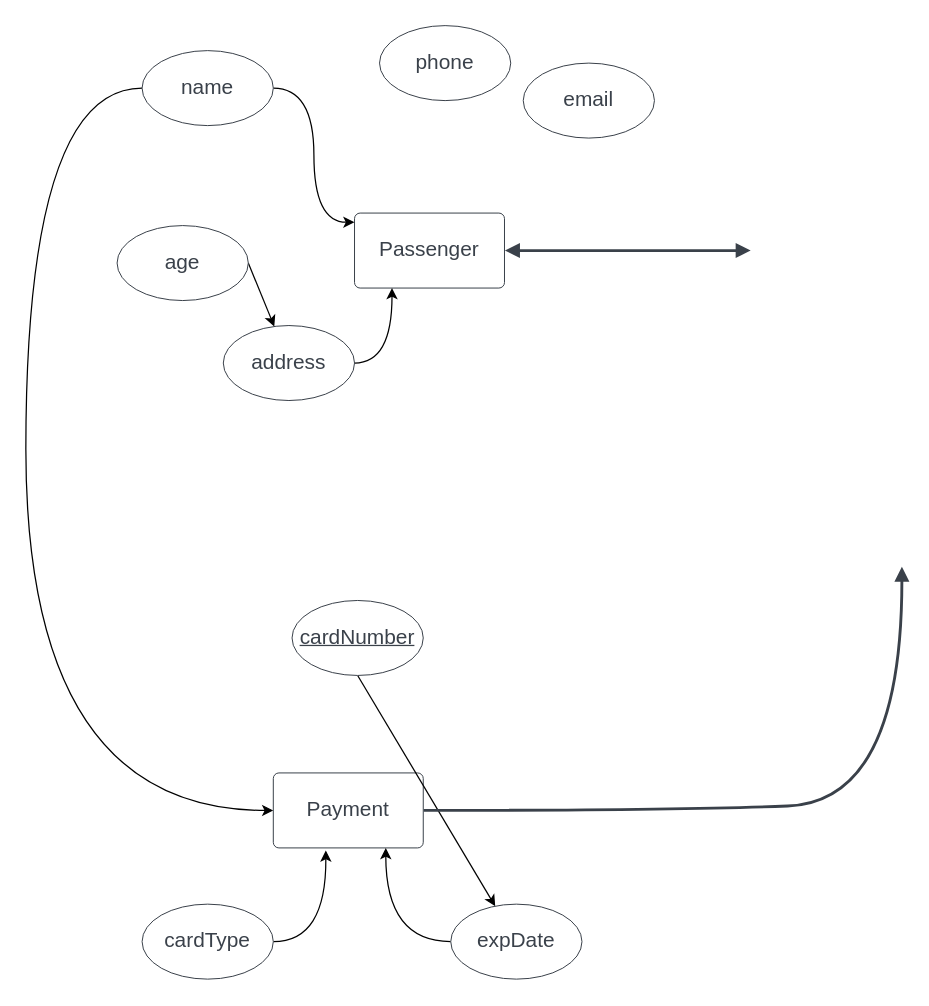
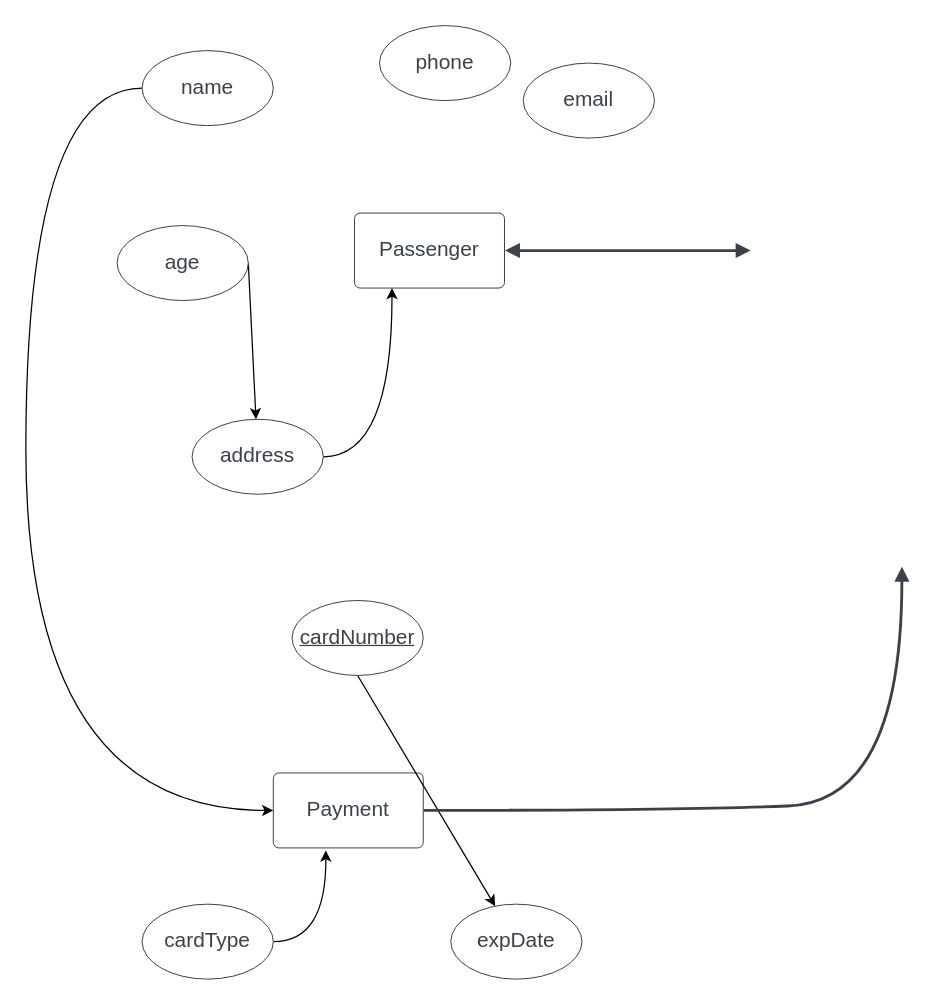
  <mxCell id="0" />
  <mxCell id="1" parent="0" />
  <mxCell id="2" value="Passenger" style="html=1;overflow=block;blockSpacing=1;whiteSpace=wrap;fontSize=16.7;fontColor=#3a414a;spacing=3.8;strokeColor=#3a414a;strokeOpacity=100;rounded=1;absoluteArcSize=1;arcSize=9;strokeWidth=0.8;lucidId=aqNc.QvGIdN3;" vertex="1" parent="1"><mxGeometry x="283" y="170" width="120" height="60" as="geometry" /></mxCell>
  <mxCell id="3" style="edgeStyle=orthogonalEdgeStyle;curved=1;rounded=0;orthogonalLoop=1;jettySize=auto;html=1;exitX=1;exitY=0.5;exitDx=0;exitDy=0;entryX=0.25;entryY=1;entryDx=0;entryDy=0;" edge="1" parent="1" source="4" target="2"><mxGeometry relative="1" as="geometry" /></mxCell>
- <mxCell id="4" value="address" style="html=1;overflow=block;blockSpacing=1;whiteSpace=wrap;ellipse;fontSize=16.7;fontColor=#3a414a;spacing=3.8;strokeColor=#3a414a;strokeOpacity=100;rounded=1;absoluteArcSize=1;arcSize=9;strokeWidth=0.8;lucidId=psNcZAqzcwH2;" vertex="1" parent="1"><mxGeometry x="178" y="260" width="105" height="60" as="geometry" /></mxCell>
+ <mxCell id="4" value="address" style="html=1;overflow=block;blockSpacing=1;whiteSpace=wrap;ellipse;fontSize=16.7;fontColor=#3a414a;spacing=3.8;strokeColor=#3a414a;strokeOpacity=100;rounded=1;absoluteArcSize=1;arcSize=9;strokeWidth=0.8;lucidId=psNcZAqzcwH2;" vertex="1" parent="1"><mxGeometry x="153" y="335" width="105" height="60" as="geometry" /></mxCell>
  <mxCell id="5" value="email" style="html=1;overflow=block;blockSpacing=1;whiteSpace=wrap;ellipse;fontSize=16.7;fontColor=#3a414a;spacing=3.8;strokeColor=#3a414a;strokeOpacity=100;rounded=1;absoluteArcSize=1;arcSize=9;strokeWidth=0.8;lucidId=YsNcjigjqjcq;" vertex="1" parent="1"><mxGeometry x="418" y="50" width="105" height="60" as="geometry" /></mxCell>
  <mxCell id="6" style="rounded=0;orthogonalLoop=1;jettySize=auto;html=1;exitX=1;exitY=0.5;exitDx=0;exitDy=0;" edge="1" parent="1" source="7" target="4"><mxGeometry relative="1" as="geometry" /></mxCell>
  <mxCell id="7" value="age" style="html=1;overflow=block;blockSpacing=1;whiteSpace=wrap;ellipse;fontSize=16.7;fontColor=#3a414a;spacing=3.8;strokeColor=#3a414a;strokeOpacity=100;rounded=1;absoluteArcSize=1;arcSize=9;strokeWidth=0.8;lucidId=3sNcCWKbgL2G;" vertex="1" parent="1"><mxGeometry x="93" y="180" width="105" height="60" as="geometry" /></mxCell>
- <mxCell id="8" style="edgeStyle=orthogonalEdgeStyle;curved=1;rounded=0;orthogonalLoop=1;jettySize=auto;html=1;exitX=1;exitY=0.5;exitDx=0;exitDy=0;entryX=0;entryY=0.122;entryDx=0;entryDy=0;entryPerimeter=0;" edge="1" parent="1" source="10" target="2"><mxGeometry relative="1" as="geometry" /></mxCell>
  <mxCell id="9" style="edgeStyle=orthogonalEdgeStyle;curved=1;rounded=0;orthogonalLoop=1;jettySize=auto;html=1;exitX=0;exitY=0.5;exitDx=0;exitDy=0;entryX=0;entryY=0.5;entryDx=0;entryDy=0;" edge="1" parent="1" source="10" target="13"><mxGeometry relative="1" as="geometry"><Array as="points"><mxPoint x="20" y="70" /><mxPoint x="20" y="648" /></Array></mxGeometry></mxCell>
  <mxCell id="10" value="name" style="html=1;overflow=block;blockSpacing=1;whiteSpace=wrap;ellipse;fontSize=16.7;fontColor=#3a414a;spacing=3.8;strokeColor=#3a414a;strokeOpacity=100;rounded=1;absoluteArcSize=1;arcSize=9;strokeWidth=0.8;lucidId=8sNcfHMIBd2_;" vertex="1" parent="1"><mxGeometry x="113" y="40" width="105" height="60" as="geometry" /></mxCell>
  <mxCell id="11" value="phone" style="html=1;overflow=block;blockSpacing=1;whiteSpace=wrap;ellipse;fontSize=16.7;fontColor=#3a414a;spacing=3.8;strokeColor=#3a414a;strokeOpacity=100;rounded=1;absoluteArcSize=1;arcSize=9;strokeWidth=0.8;lucidId=vvNc4~N1PwmI;" vertex="1" parent="1"><mxGeometry x="303" y="20" width="105" height="60" as="geometry" /></mxCell>
  <mxCell id="12" value="" style="html=1;jettySize=18;whiteSpace=wrap;fontSize=13;strokeColor=#3a414a;strokeOpacity=100;strokeWidth=2.3;rounded=1;arcSize=12;curved=1;startArrow=block;startFill=1;endArrow=block;endFill=1;exitX=1.003;exitY=0.5;exitPerimeter=0;entryX=0.017;entryY=0.5;entryPerimeter=0;lucidId=9LNcIPM_MifU;" edge="1" parent="1" source="2"><mxGeometry width="100" height="100" relative="1" as="geometry"><Array as="points"><mxPoint x="591" y="200" /><mxPoint x="413" y="200" /></Array><mxPoint x="600" y="200" as="targetPoint" /></mxGeometry></mxCell>
  <mxCell id="13" value="Payment" style="html=1;overflow=block;blockSpacing=1;whiteSpace=wrap;fontSize=16.7;fontColor=#3a414a;spacing=3.8;strokeColor=#3a414a;strokeOpacity=100;rounded=1;absoluteArcSize=1;arcSize=9;strokeWidth=0.8;lucidId=lpNcRj1GLu4f;" vertex="1" parent="1"><mxGeometry x="218" y="618" width="120" height="60" as="geometry" /></mxCell>
  <mxCell id="14" style="rounded=0;orthogonalLoop=1;jettySize=auto;html=1;exitX=0.5;exitY=1;exitDx=0;exitDy=0;" edge="1" parent="1" source="15" target="17"><mxGeometry relative="1" as="geometry" /></mxCell>
  <mxCell id="15" value="cardNumber" style="html=1;overflow=block;blockSpacing=1;whiteSpace=wrap;ellipse;fontSize=16.7;fontColor=#3a414a;fontStyle=4;spacing=3.8;strokeColor=#3a414a;strokeOpacity=100;rounded=1;absoluteArcSize=1;arcSize=9;strokeWidth=0.8;lucidId=YHNcQHLzXFnK;" vertex="1" parent="1"><mxGeometry x="233" y="480" width="105" height="60" as="geometry" /></mxCell>
- <mxCell id="16" style="edgeStyle=orthogonalEdgeStyle;curved=1;rounded=0;orthogonalLoop=1;jettySize=auto;html=1;exitX=0;exitY=0.5;exitDx=0;exitDy=0;entryX=0.75;entryY=1;entryDx=0;entryDy=0;" edge="1" parent="1" source="17" target="13"><mxGeometry relative="1" as="geometry" /></mxCell>
  <mxCell id="17" value="expDate" style="html=1;overflow=block;blockSpacing=1;whiteSpace=wrap;ellipse;fontSize=16.7;fontColor=#3a414a;spacing=3.8;strokeColor=#3a414a;strokeOpacity=100;rounded=1;absoluteArcSize=1;arcSize=9;strokeWidth=0.8;lucidId=7HNcMu~Wa0Ul;" vertex="1" parent="1"><mxGeometry x="360" y="723" width="105" height="60" as="geometry" /></mxCell>
  <mxCell id="18" style="edgeStyle=orthogonalEdgeStyle;curved=1;rounded=0;orthogonalLoop=1;jettySize=auto;html=1;exitX=1;exitY=0.5;exitDx=0;exitDy=0;" edge="1" parent="1" source="19"><mxGeometry relative="1" as="geometry"><mxPoint x="260" y="680" as="targetPoint" /></mxGeometry></mxCell>
  <mxCell id="19" value="cardType" style="html=1;overflow=block;blockSpacing=1;whiteSpace=wrap;ellipse;fontSize=16.7;fontColor=#3a414a;spacing=3.8;strokeColor=#3a414a;strokeOpacity=100;rounded=1;absoluteArcSize=1;arcSize=9;strokeWidth=0.8;lucidId=9HNcpBpuubVO;" vertex="1" parent="1"><mxGeometry x="113" y="723" width="105" height="60" as="geometry" /></mxCell>
  <mxCell id="20" value="" style="html=1;jettySize=18;whiteSpace=wrap;fontSize=13;strokeColor=#3a414a;strokeOpacity=100;strokeWidth=2.3;rounded=1;arcSize=12;curved=1;startArrow=none;endArrow=block;endFill=1;exitX=1.003;exitY=0.5;exitPerimeter=0;entryX=0.217;entryY=1.006;entryPerimeter=0;lucidId=SKNcfHXY8eeW;" edge="1" parent="1" source="13"><mxGeometry width="100" height="100" relative="1" as="geometry"><Array as="points"><mxPoint x="538" y="648" /><mxPoint x="721" y="641" /></Array><mxPoint x="721" y="453" as="targetPoint" /></mxGeometry></mxCell>
